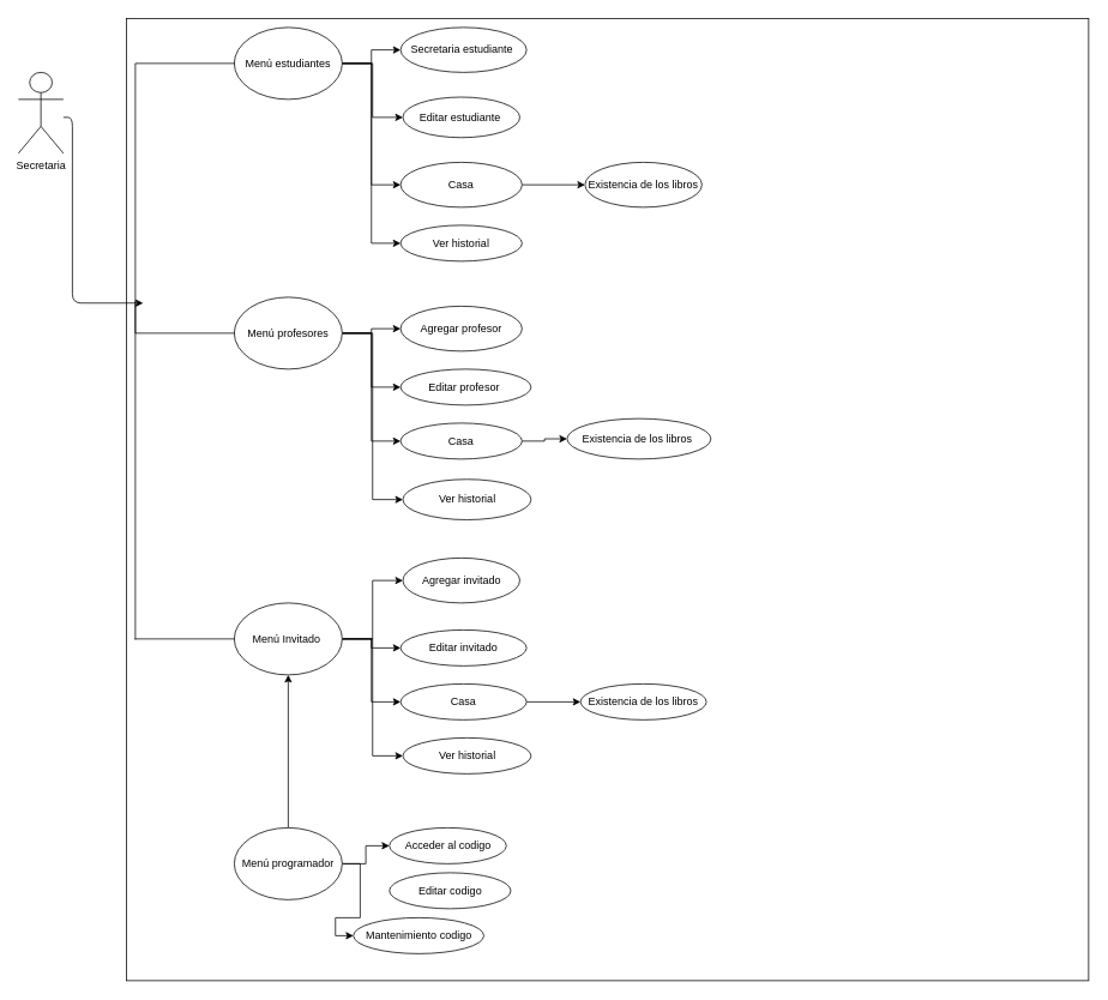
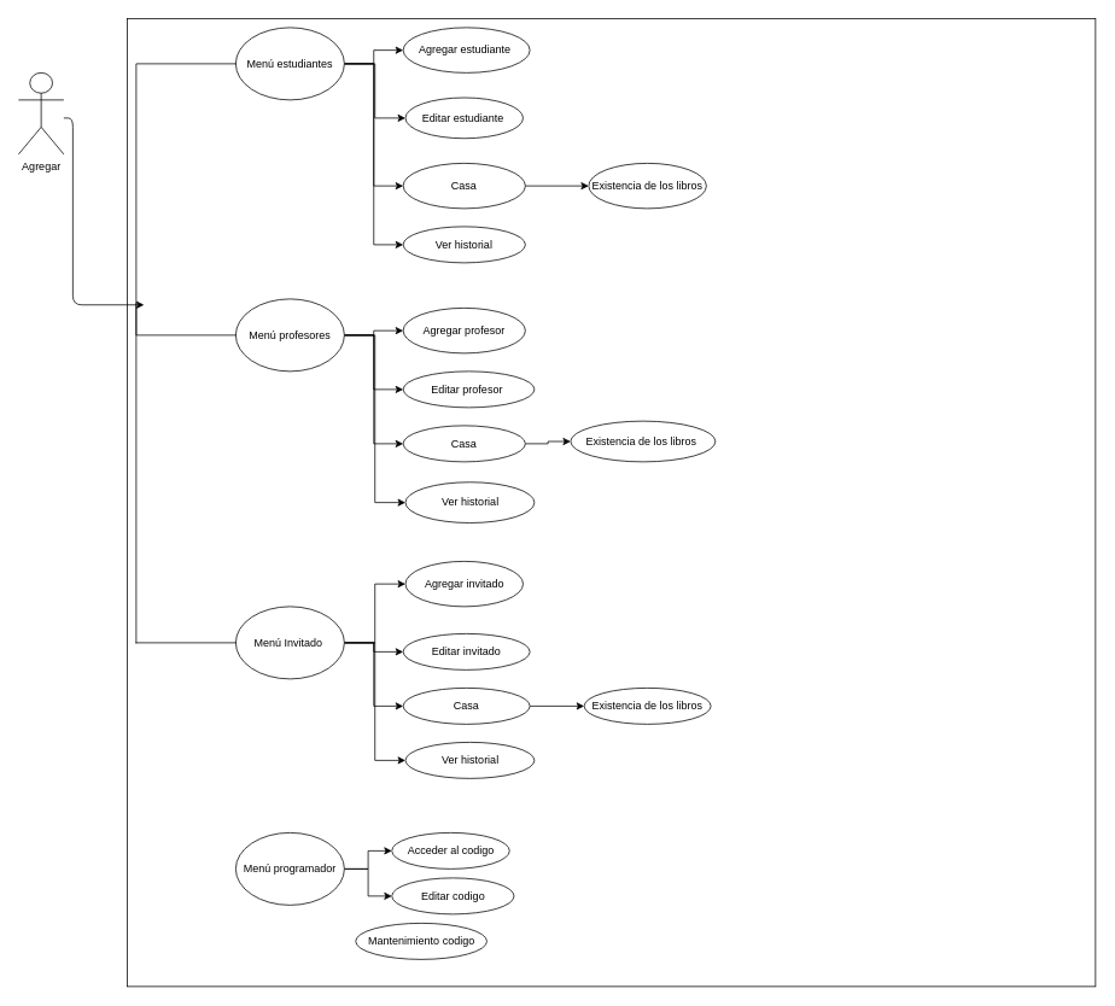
  <mxCell id="0" />
  <mxCell id="1" parent="0" />
- <mxCell id="2" value="Secretaria" style="shape=umlActor;verticalLabelPosition=bottom;verticalAlign=top;html=1;outlineConnect=0;" parent="1" vertex="1"><mxGeometry x="20" y="80" width="50" height="90" as="geometry" /></mxCell>
+ <mxCell id="2" value="Agregar" style="shape=umlActor;verticalLabelPosition=bottom;verticalAlign=top;html=1;outlineConnect=0;" parent="1" vertex="1"><mxGeometry x="20" y="80" width="50" height="90" as="geometry" /></mxCell>
  <mxCell id="3" value="" style="curved=1;endArrow=classic;html=1;startArrow=none;" parent="1" source="4" edge="1"><mxGeometry width="50" height="50" relative="1" as="geometry"><mxPoint x="360" y="290" as="sourcePoint" /><mxPoint x="410" y="240" as="targetPoint" /><Array as="points"><mxPoint x="360" y="240" /><mxPoint x="390" y="250" /></Array></mxGeometry></mxCell>
  <mxCell id="4" value="" style="whiteSpace=wrap;html=1;aspect=fixed;" parent="1" vertex="1"><mxGeometry x="140" width="1070" height="1070" as="geometry" y="20" /></mxCell>
  <mxCell id="5" style="edgeStyle=orthogonalEdgeStyle;rounded=0;orthogonalLoop=1;jettySize=auto;html=1;exitX=1;exitY=0.5;exitDx=0;exitDy=0;entryX=0;entryY=0.5;entryDx=0;entryDy=0;" parent="1" source="9" target="27" edge="1"><mxGeometry relative="1" as="geometry" /></mxCell>
  <mxCell id="6" style="edgeStyle=orthogonalEdgeStyle;rounded=0;orthogonalLoop=1;jettySize=auto;html=1;" parent="1" source="9" target="28" edge="1"><mxGeometry relative="1" as="geometry" /></mxCell>
  <mxCell id="7" style="edgeStyle=orthogonalEdgeStyle;rounded=0;orthogonalLoop=1;jettySize=auto;html=1;entryX=0;entryY=0.5;entryDx=0;entryDy=0;" parent="1" source="9" target="30" edge="1"><mxGeometry relative="1" as="geometry" /></mxCell>
  <mxCell id="8" style="edgeStyle=orthogonalEdgeStyle;rounded=0;orthogonalLoop=1;jettySize=auto;html=1;exitX=1;exitY=0.5;exitDx=0;exitDy=0;entryX=0;entryY=0.5;entryDx=0;entryDy=0;" parent="1" source="9" target="34" edge="1"><mxGeometry relative="1" as="geometry" /></mxCell>
  <mxCell id="9" value="Menú estudiantes" style="ellipse;whiteSpace=wrap;html=1;" parent="1" vertex="1"><mxGeometry x="260" y="30" width="120" height="80" as="geometry" /></mxCell>
  <mxCell id="10" style="edgeStyle=orthogonalEdgeStyle;rounded=0;orthogonalLoop=1;jettySize=auto;html=1;" parent="1" source="14" target="35" edge="1"><mxGeometry relative="1" as="geometry" /></mxCell>
  <mxCell id="11" style="edgeStyle=orthogonalEdgeStyle;rounded=0;orthogonalLoop=1;jettySize=auto;html=1;entryX=0;entryY=0.5;entryDx=0;entryDy=0;" parent="1" source="14" target="36" edge="1"><mxGeometry relative="1" as="geometry" /></mxCell>
  <mxCell id="12" style="edgeStyle=orthogonalEdgeStyle;rounded=0;orthogonalLoop=1;jettySize=auto;html=1;entryX=0;entryY=0.5;entryDx=0;entryDy=0;" parent="1" source="14" target="38" edge="1"><mxGeometry relative="1" as="geometry" /></mxCell>
  <mxCell id="13" style="edgeStyle=orthogonalEdgeStyle;rounded=0;orthogonalLoop=1;jettySize=auto;html=1;entryX=0;entryY=0.5;entryDx=0;entryDy=0;" parent="1" source="14" target="39" edge="1"><mxGeometry relative="1" as="geometry" /></mxCell>
  <mxCell id="14" value="Menú profesores" style="ellipse;whiteSpace=wrap;html=1;" parent="1" vertex="1"><mxGeometry x="260" y="330" width="120" height="80" as="geometry" /></mxCell>
  <mxCell id="15" style="edgeStyle=orthogonalEdgeStyle;rounded=0;orthogonalLoop=1;jettySize=auto;html=1;entryX=0;entryY=0.5;entryDx=0;entryDy=0;" parent="1" source="19" target="41" edge="1"><mxGeometry relative="1" as="geometry" /></mxCell>
  <mxCell id="16" style="edgeStyle=orthogonalEdgeStyle;rounded=0;orthogonalLoop=1;jettySize=auto;html=1;entryX=0;entryY=0.5;entryDx=0;entryDy=0;" parent="1" source="19" target="42" edge="1"><mxGeometry relative="1" as="geometry" /></mxCell>
  <mxCell id="17" style="edgeStyle=orthogonalEdgeStyle;rounded=0;orthogonalLoop=1;jettySize=auto;html=1;entryX=0;entryY=0.5;entryDx=0;entryDy=0;" parent="1" source="19" target="44" edge="1"><mxGeometry relative="1" as="geometry" /></mxCell>
  <mxCell id="18" style="edgeStyle=orthogonalEdgeStyle;rounded=0;orthogonalLoop=1;jettySize=auto;html=1;entryX=0;entryY=0.5;entryDx=0;entryDy=0;" parent="1" source="19" target="45" edge="1"><mxGeometry relative="1" as="geometry" /></mxCell>
  <mxCell id="19" value="Menú Invitado&amp;nbsp;" style="ellipse;whiteSpace=wrap;html=1;" parent="1" vertex="1"><mxGeometry x="260" y="670" width="120" height="80" as="geometry" /></mxCell>
  <mxCell id="20" value="" style="shape=partialRectangle;whiteSpace=wrap;html=1;bottom=1;right=1;left=1;top=0;fillColor=none;routingCenterX=-0.5;direction=south;" parent="1" vertex="1"><mxGeometry x="150" y="70" width="110" height="300" as="geometry" /></mxCell>
  <mxCell id="21" value="" style="edgeStyle=elbowEdgeStyle;elbow=horizontal;endArrow=classic;html=1;startArrow=none;entryX=0.996;entryY=0.079;entryDx=0;entryDy=0;entryPerimeter=0;" parent="1" source="2" target="22" edge="1"><mxGeometry width="50" height="50" relative="1" as="geometry"><mxPoint x="360" y="290" as="sourcePoint" /><mxPoint x="130" y="220" as="targetPoint" /><Array as="points"><mxPoint x="80" y="130" /><mxPoint x="80" y="220" /></Array></mxGeometry></mxCell>
  <mxCell id="22" value="" style="shape=partialRectangle;whiteSpace=wrap;html=1;bottom=0;right=0;fillColor=none;direction=north;" parent="1" vertex="1"><mxGeometry x="150" y="335" width="110" height="375" as="geometry" /></mxCell>
  <mxCell id="23" style="edgeStyle=orthogonalEdgeStyle;rounded=0;orthogonalLoop=1;jettySize=auto;html=1;entryX=0;entryY=0.5;entryDx=0;entryDy=0;" parent="1" source="26" target="47" edge="1"><mxGeometry relative="1" as="geometry" /></mxCell>
- <mxCell id="24" style="edgeStyle=orthogonalEdgeStyle;rounded=0;orthogonalLoop=1;jettySize=auto;html=1;" parent="1" source="26" target="19" edge="1"><mxGeometry relative="1" as="geometry" /></mxCell>
- <mxCell id="25" style="edgeStyle=orthogonalEdgeStyle;rounded=0;orthogonalLoop=1;jettySize=auto;html=1;exitX=1;exitY=0.5;exitDx=0;exitDy=0;entryX=0;entryY=0.5;entryDx=0;entryDy=0;" parent="1" source="26" target="49" edge="1"><mxGeometry relative="1" as="geometry" /></mxCell>
+ <mxCell id="24" style="edgeStyle=orthogonalEdgeStyle;rounded=0;orthogonalLoop=1;jettySize=auto;html=1;" parent="1" source="26" target="48" edge="1"><mxGeometry relative="1" as="geometry" /></mxCell>
  <mxCell id="26" value="Menú programador" style="ellipse;whiteSpace=wrap;html=1;" parent="1" vertex="1"><mxGeometry x="260" y="920" width="120" height="80" as="geometry" /></mxCell>
- <mxCell id="27" value="Secretaria estudiante&amp;nbsp;" style="ellipse;whiteSpace=wrap;html=1;" parent="1" vertex="1"><mxGeometry x="445" y="30" width="140" height="50" as="geometry" /></mxCell>
+ <mxCell id="27" value="Agregar estudiante&amp;nbsp;" style="ellipse;whiteSpace=wrap;html=1;" parent="1" vertex="1"><mxGeometry x="445" y="30" width="140" height="50" as="geometry" /></mxCell>
  <mxCell id="28" value="Editar estudiante&amp;nbsp;" style="ellipse;whiteSpace=wrap;html=1;" parent="1" vertex="1"><mxGeometry x="447.5" y="107.5" width="130" height="45" as="geometry" /></mxCell>
  <mxCell id="29" style="edgeStyle=orthogonalEdgeStyle;rounded=0;orthogonalLoop=1;jettySize=auto;html=1;exitX=1;exitY=0.5;exitDx=0;exitDy=0;entryX=0;entryY=0.5;entryDx=0;entryDy=0;" parent="1" source="30" target="33" edge="1"><mxGeometry relative="1" as="geometry" /></mxCell>
  <mxCell id="30" value="Casa" style="ellipse;whiteSpace=wrap;html=1;" parent="1" vertex="1"><mxGeometry x="445" y="180" width="135" height="50" as="geometry" /></mxCell>
  <mxCell id="31" style="edgeStyle=orthogonalEdgeStyle;rounded=0;orthogonalLoop=1;jettySize=auto;html=1;exitX=0.5;exitY=1;exitDx=0;exitDy=0;" parent="1" source="30" target="30" edge="1"><mxGeometry relative="1" as="geometry" /></mxCell>
  <mxCell id="32" style="edgeStyle=orthogonalEdgeStyle;rounded=0;orthogonalLoop=1;jettySize=auto;html=1;exitX=0.5;exitY=1;exitDx=0;exitDy=0;" parent="1" edge="1"><mxGeometry relative="1" as="geometry"><mxPoint x="512.5" y="350" as="sourcePoint" /><mxPoint x="512.5" y="350" as="targetPoint" /></mxGeometry></mxCell>
  <mxCell id="33" value="Existencia de los libros" style="ellipse;whiteSpace=wrap;html=1;" parent="1" vertex="1"><mxGeometry x="650" y="180" width="130" height="50" as="geometry" /></mxCell>
  <mxCell id="34" value="Ver historial" style="ellipse;whiteSpace=wrap;html=1;" parent="1" vertex="1"><mxGeometry x="445" y="250" width="135" height="40" as="geometry" /></mxCell>
  <mxCell id="35" value="Agregar profesor" style="ellipse;whiteSpace=wrap;html=1;" parent="1" vertex="1"><mxGeometry x="445" y="340" width="135" height="50" as="geometry" /></mxCell>
  <mxCell id="36" value="Editar profesor&amp;nbsp;" style="ellipse;whiteSpace=wrap;html=1;" parent="1" vertex="1"><mxGeometry x="445" y="410" width="145" height="40" as="geometry" /></mxCell>
  <mxCell id="37" value="" style="edgeStyle=orthogonalEdgeStyle;rounded=0;orthogonalLoop=1;jettySize=auto;html=1;" parent="1" source="38" target="40" edge="1"><mxGeometry relative="1" as="geometry" /></mxCell>
  <mxCell id="38" value="Casa" style="ellipse;whiteSpace=wrap;html=1;" parent="1" vertex="1"><mxGeometry x="445" y="470" width="135" height="40" as="geometry" /></mxCell>
  <mxCell id="39" value="Ver historial" style="ellipse;whiteSpace=wrap;html=1;" parent="1" vertex="1"><mxGeometry x="447.5" y="532.5" width="142.5" height="45" as="geometry" /></mxCell>
  <mxCell id="40" value="Existencia de los libros&amp;nbsp;" style="ellipse;whiteSpace=wrap;html=1;" parent="1" vertex="1"><mxGeometry x="630" y="465" width="160" height="45" as="geometry" /></mxCell>
  <mxCell id="41" value="Agregar invitado" style="ellipse;whiteSpace=wrap;html=1;" parent="1" vertex="1"><mxGeometry x="447.5" y="620" width="130" height="50" as="geometry" /></mxCell>
  <mxCell id="42" value="Editar invitado" style="ellipse;whiteSpace=wrap;html=1;" parent="1" vertex="1"><mxGeometry x="445" y="700" width="140" height="40" as="geometry" /></mxCell>
  <mxCell id="43" style="edgeStyle=orthogonalEdgeStyle;rounded=0;orthogonalLoop=1;jettySize=auto;html=1;entryX=0;entryY=0.5;entryDx=0;entryDy=0;" parent="1" source="44" target="46" edge="1"><mxGeometry relative="1" as="geometry" /></mxCell>
  <mxCell id="44" value="Casa" style="ellipse;whiteSpace=wrap;html=1;" parent="1" vertex="1"><mxGeometry x="445" y="760" width="140" height="40" as="geometry" /></mxCell>
  <mxCell id="45" value="Ver historial" style="ellipse;whiteSpace=wrap;html=1;" parent="1" vertex="1"><mxGeometry x="447.5" y="820" width="142.5" height="40" as="geometry" /></mxCell>
  <mxCell id="46" value="Existencia de los libros" style="ellipse;whiteSpace=wrap;html=1;" parent="1" vertex="1"><mxGeometry x="645" y="760" width="140" height="40" as="geometry" /></mxCell>
  <mxCell id="47" value="Acceder al codigo" style="ellipse;whiteSpace=wrap;html=1;" parent="1" vertex="1"><mxGeometry x="432.5" y="920" width="130" height="40" as="geometry" /></mxCell>
  <mxCell id="48" value="Editar codigo" style="ellipse;whiteSpace=wrap;html=1;" parent="1" vertex="1"><mxGeometry x="432.5" y="970" width="135" height="40" as="geometry" /></mxCell>
  <mxCell id="49" value="Mantenimiento codigo" style="ellipse;whiteSpace=wrap;html=1;" parent="1" vertex="1"><mxGeometry x="392.5" y="1020" width="145" height="40" as="geometry" /></mxCell>
